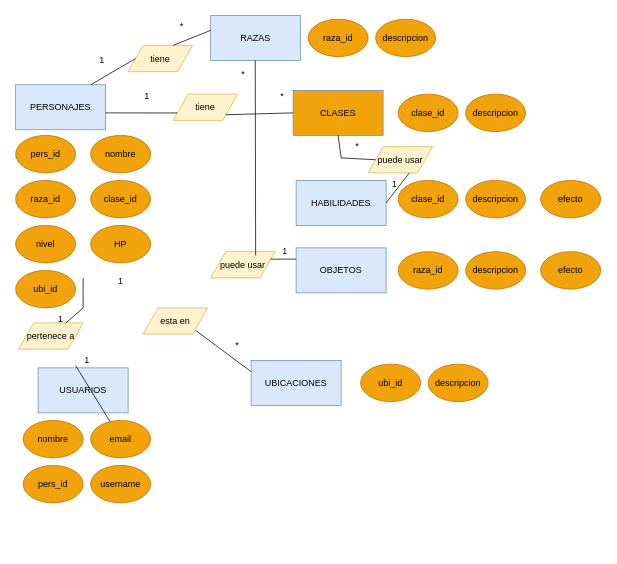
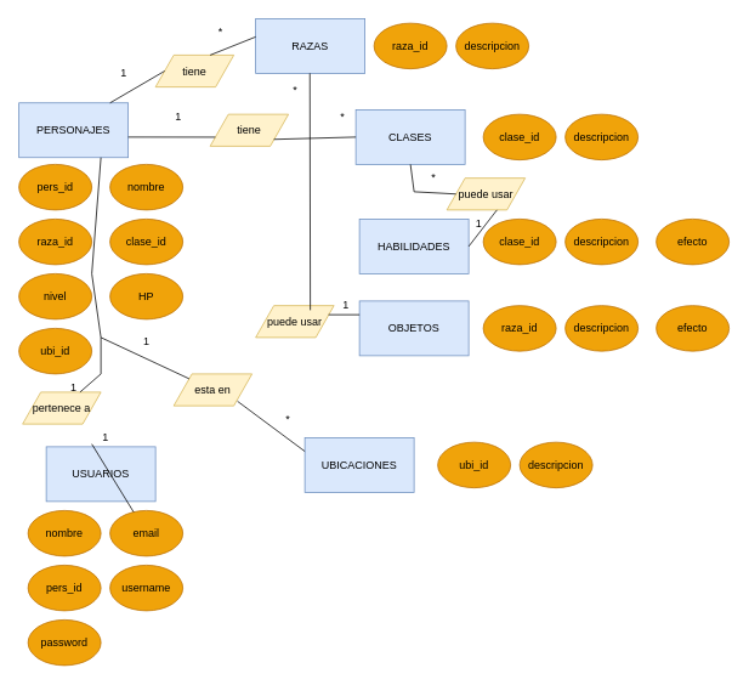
  <mxCell id="0" />
  <mxCell id="1" parent="0" />
  <mxCell id="2" value="USUARIOS" style="rounded=0;whiteSpace=wrap;html=1;fillColor=#dae8fc;strokeColor=#6c8ebf;" vertex="1" parent="1"><mxGeometry x="50" y="490" width="120" height="60" as="geometry" /></mxCell>
  <mxCell id="3" value="PERSONAJES" style="rounded=0;whiteSpace=wrap;html=1;fillColor=#dae8fc;strokeColor=#6c8ebf;" vertex="1" parent="1"><mxGeometry x="20" y="112.5" width="120" height="60" as="geometry" /></mxCell>
  <mxCell id="4" value="HABILIDADES" style="rounded=0;whiteSpace=wrap;html=1;fillColor=#dae8fc;strokeColor=#6c8ebf;" vertex="1" parent="1"><mxGeometry x="394" y="240" width="120" height="60" as="geometry" /></mxCell>
  <mxCell id="5" value="RAZAS" style="rounded=0;whiteSpace=wrap;html=1;fillColor=#dae8fc;strokeColor=#6c8ebf;" vertex="1" parent="1"><mxGeometry x="280" y="20" width="120" height="60" as="geometry" /></mxCell>
- <mxCell id="6" value="CLASES" style="rounded=0;whiteSpace=wrap;html=1;fillColor=#f0a30a;strokeColor=#6c8ebf;" vertex="1" parent="1"><mxGeometry x="390" y="120" width="120" height="60" as="geometry" /></mxCell>
+ <mxCell id="6" value="CLASES" style="rounded=0;whiteSpace=wrap;html=1;fillColor=#dae8fc;strokeColor=#6c8ebf;" vertex="1" parent="1"><mxGeometry x="390" y="120" width="120" height="60" as="geometry" /></mxCell>
  <mxCell id="7" value="UBICACIONES" style="rounded=0;whiteSpace=wrap;html=1;fillColor=#dae8fc;strokeColor=#6c8ebf;" vertex="1" parent="1"><mxGeometry x="334" y="480" width="120" height="60" as="geometry" /></mxCell>
  <mxCell id="8" value="pers_id" style="ellipse;whiteSpace=wrap;html=1;fillColor=#f0a30a;fontColor=#000000;strokeColor=#BD7000;" vertex="1" parent="1"><mxGeometry x="20" y="180" width="80" height="50" as="geometry" /></mxCell>
  <mxCell id="9" value="nombre" style="ellipse;whiteSpace=wrap;html=1;fillColor=#f0a30a;fontColor=#000000;strokeColor=#BD7000;" vertex="1" parent="1"><mxGeometry x="120" y="180" width="80" height="50" as="geometry" /></mxCell>
  <mxCell id="10" value="raza_id" style="ellipse;whiteSpace=wrap;html=1;fillColor=#f0a30a;fontColor=#000000;strokeColor=#BD7000;" vertex="1" parent="1"><mxGeometry x="20" y="240" width="80" height="50" as="geometry" /></mxCell>
  <mxCell id="11" value="clase_id" style="ellipse;whiteSpace=wrap;html=1;fillColor=#f0a30a;fontColor=#000000;strokeColor=#BD7000;" vertex="1" parent="1"><mxGeometry x="120" y="240" width="80" height="50" as="geometry" /></mxCell>
  <mxCell id="12" value="nivel" style="ellipse;whiteSpace=wrap;html=1;fillColor=#f0a30a;fontColor=#000000;strokeColor=#BD7000;" vertex="1" parent="1"><mxGeometry x="20" y="300" width="80" height="50" as="geometry" /></mxCell>
  <mxCell id="13" value="HP" style="ellipse;whiteSpace=wrap;html=1;fillColor=#f0a30a;fontColor=#000000;strokeColor=#BD7000;" vertex="1" parent="1"><mxGeometry x="120" y="300" width="80" height="50" as="geometry" /></mxCell>
  <mxCell id="14" value="raza_id" style="ellipse;whiteSpace=wrap;html=1;fillColor=#f0a30a;strokeColor=#BD7000;fontColor=#000000;" vertex="1" parent="1"><mxGeometry x="410" y="25" width="80" height="50" as="geometry" /></mxCell>
  <mxCell id="15" value="descripcion" style="ellipse;whiteSpace=wrap;html=1;fillColor=#f0a30a;fontColor=#000000;strokeColor=#BD7000;" vertex="1" parent="1"><mxGeometry x="500" y="25" width="80" height="50" as="geometry" /></mxCell>
  <mxCell id="16" value="descripcion" style="ellipse;whiteSpace=wrap;html=1;fillColor=#f0a30a;fontColor=#000000;strokeColor=#BD7000;" vertex="1" parent="1"><mxGeometry x="620" y="125" width="80" height="50" as="geometry" /></mxCell>
  <mxCell id="17" value="clase_id" style="ellipse;whiteSpace=wrap;html=1;fillColor=#f0a30a;fontColor=#000000;strokeColor=#BD7000;" vertex="1" parent="1"><mxGeometry x="530" y="125" width="80" height="50" as="geometry" /></mxCell>
  <mxCell id="18" value="ubi_id" style="ellipse;whiteSpace=wrap;html=1;fillColor=#f0a30a;fontColor=#000000;strokeColor=#BD7000;" vertex="1" parent="1"><mxGeometry x="20" y="360" width="80" height="50" as="geometry" /></mxCell>
  <mxCell id="19" value="nombre" style="ellipse;whiteSpace=wrap;html=1;fillColor=#f0a30a;fontColor=#000000;strokeColor=#BD7000;" vertex="1" parent="1"><mxGeometry x="30" y="560" width="80" height="50" as="geometry" /></mxCell>
  <mxCell id="20" value="email" style="ellipse;whiteSpace=wrap;html=1;fillColor=#f0a30a;fontColor=#000000;strokeColor=#BD7000;" vertex="1" parent="1"><mxGeometry x="120" y="560" width="80" height="50" as="geometry" /></mxCell>
  <mxCell id="21" value="pers_id" style="ellipse;whiteSpace=wrap;html=1;fillColor=#f0a30a;fontColor=#000000;strokeColor=#BD7000;" vertex="1" parent="1"><mxGeometry x="30" y="620" width="80" height="50" as="geometry" /></mxCell>
  <mxCell id="22" value="username" style="ellipse;whiteSpace=wrap;html=1;fillColor=#f0a30a;fontColor=#000000;strokeColor=#BD7000;" vertex="1" parent="1"><mxGeometry x="120" y="620" width="80" height="50" as="geometry" /></mxCell>
+ <mxCell id="23" value="&lt;div&gt;password&lt;/div&gt;" style="ellipse;whiteSpace=wrap;html=1;fillColor=#f0a30a;fontColor=#000000;strokeColor=#BD7000;" vertex="1" parent="1"><mxGeometry x="30" y="680" width="80" height="50" as="geometry" /></mxCell>
  <mxCell id="24" value="OBJETOS" style="rounded=0;whiteSpace=wrap;html=1;fillColor=#dae8fc;strokeColor=#6c8ebf;" vertex="1" parent="1"><mxGeometry x="394" y="330" width="120" height="60" as="geometry" /></mxCell>
  <mxCell id="25" value="clase_id" style="ellipse;whiteSpace=wrap;html=1;fillColor=#f0a30a;fontColor=#000000;strokeColor=#BD7000;" vertex="1" parent="1"><mxGeometry x="530" y="240" width="80" height="50" as="geometry" /></mxCell>
  <mxCell id="26" value="descripcion" style="ellipse;whiteSpace=wrap;html=1;fillColor=#f0a30a;fontColor=#000000;strokeColor=#BD7000;" vertex="1" parent="1"><mxGeometry x="620" y="240" width="80" height="50" as="geometry" /></mxCell>
  <mxCell id="27" value="&lt;div&gt;efecto&lt;/div&gt;" style="ellipse;whiteSpace=wrap;html=1;fillColor=#f0a30a;fontColor=#000000;strokeColor=#BD7000;" vertex="1" parent="1"><mxGeometry x="720" y="240" width="80" height="50" as="geometry" /></mxCell>
  <mxCell id="28" value="raza_id" style="ellipse;whiteSpace=wrap;html=1;fillColor=#f0a30a;fontColor=#000000;strokeColor=#BD7000;" vertex="1" parent="1"><mxGeometry x="530" y="335" width="80" height="50" as="geometry" /></mxCell>
  <mxCell id="29" value="descripcion" style="ellipse;whiteSpace=wrap;html=1;fillColor=#f0a30a;fontColor=#000000;strokeColor=#BD7000;" vertex="1" parent="1"><mxGeometry x="620" y="335" width="80" height="50" as="geometry" /></mxCell>
  <mxCell id="30" value="&lt;div&gt;efecto&lt;/div&gt;" style="ellipse;whiteSpace=wrap;html=1;fillColor=#f0a30a;fontColor=#000000;strokeColor=#BD7000;" vertex="1" parent="1"><mxGeometry x="720" y="335" width="80" height="50" as="geometry" /></mxCell>
  <mxCell id="31" value="ubi_id" style="ellipse;whiteSpace=wrap;html=1;fillColor=#f0a30a;fontColor=#000000;strokeColor=#BD7000;" vertex="1" parent="1"><mxGeometry x="480" y="485" width="80" height="50" as="geometry" /></mxCell>
  <mxCell id="32" value="descripcion" style="ellipse;whiteSpace=wrap;html=1;fillColor=#f0a30a;fontColor=#000000;strokeColor=#BD7000;" vertex="1" parent="1"><mxGeometry x="570" y="485" width="80" height="50" as="geometry" /></mxCell>
  <mxCell id="33" value="tiene" style="shape=parallelogram;perimeter=parallelogramPerimeter;whiteSpace=wrap;html=1;fixedSize=1;fillColor=#fff2cc;strokeColor=#d6b656;" vertex="1" parent="1"><mxGeometry x="170" y="60" width="86" height="35" as="geometry" /></mxCell>
  <mxCell id="34" value="tiene" style="shape=parallelogram;perimeter=parallelogramPerimeter;whiteSpace=wrap;html=1;fixedSize=1;fillColor=#fff2cc;strokeColor=#d6b656;" vertex="1" parent="1"><mxGeometry x="230" y="125" width="86" height="35" as="geometry" /></mxCell>
  <mxCell id="35" value="puede usar" style="shape=parallelogram;perimeter=parallelogramPerimeter;whiteSpace=wrap;html=1;fixedSize=1;fillColor=#fff2cc;strokeColor=#d6b656;" vertex="1" parent="1"><mxGeometry x="280" y="335" width="86" height="35" as="geometry" /></mxCell>
  <mxCell id="36" value="puede usar" style="shape=parallelogram;perimeter=parallelogramPerimeter;whiteSpace=wrap;html=1;fixedSize=1;fillColor=#fff2cc;strokeColor=#d6b656;" vertex="1" parent="1"><mxGeometry x="490" y="195" width="86" height="35" as="geometry" /></mxCell>
  <mxCell id="37" value="esta en " style="shape=parallelogram;perimeter=parallelogramPerimeter;whiteSpace=wrap;html=1;fixedSize=1;fillColor=#fff2cc;strokeColor=#d6b656;" vertex="1" parent="1"><mxGeometry x="190" y="410" width="86" height="35" as="geometry" /></mxCell>
  <mxCell id="38" value="pertenece a" style="shape=parallelogram;perimeter=parallelogramPerimeter;whiteSpace=wrap;html=1;fixedSize=1;fillColor=#fff2cc;strokeColor=#d6b656;" vertex="1" parent="1"><mxGeometry x="24" y="430" width="86" height="35" as="geometry" /></mxCell>
  <mxCell id="39" value="" style="endArrow=none;html=1;rounded=0;" edge="1" parent="1"><mxGeometry width="50" height="50" relative="1" as="geometry"><mxPoint x="120" y="112.5" as="sourcePoint" /><mxPoint x="180" y="77.5" as="targetPoint" /><Array as="points" /></mxGeometry></mxCell>
  <mxCell id="40" value="" style="endArrow=none;html=1;rounded=0;entryX=0;entryY=0.333;entryDx=0;entryDy=0;entryPerimeter=0;" edge="1" parent="1" target="5"><mxGeometry width="50" height="50" relative="1" as="geometry"><mxPoint x="230" y="60" as="sourcePoint" /><mxPoint x="290" y="25" as="targetPoint" /><Array as="points" /></mxGeometry></mxCell>
  <mxCell id="41" value="" style="endArrow=none;html=1;rounded=0;entryX=0;entryY=0.75;entryDx=0;entryDy=0;" edge="1" parent="1" target="34"><mxGeometry width="50" height="50" relative="1" as="geometry"><mxPoint x="140" y="150" as="sourcePoint" /><mxPoint x="190" y="100" as="targetPoint" /></mxGeometry></mxCell>
  <mxCell id="42" value="" style="endArrow=none;html=1;rounded=0;" edge="1" parent="1"><mxGeometry width="50" height="50" relative="1" as="geometry"><mxPoint x="340" y="340" as="sourcePoint" /><mxPoint x="339.5" y="80" as="targetPoint" /></mxGeometry></mxCell>
  <mxCell id="43" value="" style="endArrow=none;html=1;rounded=0;entryX=0;entryY=0.25;entryDx=0;entryDy=0;" edge="1" parent="1" target="24"><mxGeometry width="50" height="50" relative="1" as="geometry"><mxPoint x="360" y="345" as="sourcePoint" /><mxPoint x="410" y="295" as="targetPoint" /></mxGeometry></mxCell>
+ <mxCell id="44" value="" style="endArrow=none;html=1;rounded=0;entryX=0.75;entryY=1;entryDx=0;entryDy=0;" edge="1" parent="1" source="37" target="3"><mxGeometry width="50" height="50" relative="1" as="geometry"><mxPoint x="140" y="420" as="sourcePoint" /><mxPoint x="170" y="385" as="targetPoint" /><Array as="points"><mxPoint x="110" y="370" /><mxPoint x="100" y="300" /></Array></mxGeometry></mxCell>
  <mxCell id="45" value="" style="endArrow=none;html=1;rounded=0;entryX=0;entryY=0.25;entryDx=0;entryDy=0;" edge="1" parent="1" target="7"><mxGeometry width="50" height="50" relative="1" as="geometry"><mxPoint x="260" y="440" as="sourcePoint" /><mxPoint x="306" y="385" as="targetPoint" /></mxGeometry></mxCell>
  <mxCell id="46" value="" style="endArrow=none;html=1;rounded=0;" edge="1" parent="1" source="38"><mxGeometry width="50" height="50" relative="1" as="geometry"><mxPoint x="60" y="420" as="sourcePoint" /><mxPoint x="110" y="370" as="targetPoint" /><Array as="points"><mxPoint x="110" y="410" /></Array></mxGeometry></mxCell>
  <mxCell id="47" value="" style="endArrow=none;html=1;rounded=0;exitX=0.417;exitY=-0.05;exitDx=0;exitDy=0;exitPerimeter=0;" edge="1" parent="1" source="2" target="20"><mxGeometry width="50" height="50" relative="1" as="geometry"><mxPoint x="100" y="470" as="sourcePoint" /><mxPoint x="135" y="435" as="targetPoint" /></mxGeometry></mxCell>
  <mxCell id="48" value="1" style="text;html=1;align=center;verticalAlign=middle;resizable=0;points=[];autosize=1;strokeColor=none;fillColor=none;" vertex="1" parent="1"><mxGeometry x="120" y="65" width="30" height="30" as="geometry" /></mxCell>
  <mxCell id="49" value="*" style="text;html=1;align=center;verticalAlign=middle;resizable=0;points=[];autosize=1;strokeColor=none;fillColor=none;" vertex="1" parent="1"><mxGeometry x="226" y="20" width="30" height="30" as="geometry" /></mxCell>
  <mxCell id="50" value="1" style="text;html=1;align=center;verticalAlign=middle;resizable=0;points=[];autosize=1;strokeColor=none;fillColor=none;" vertex="1" parent="1"><mxGeometry x="180" y="112.5" width="30" height="30" as="geometry" /></mxCell>
  <mxCell id="51" value="*" style="text;html=1;align=center;verticalAlign=middle;resizable=0;points=[];autosize=1;strokeColor=none;fillColor=none;" vertex="1" parent="1"><mxGeometry x="360" y="112.5" width="30" height="30" as="geometry" /></mxCell>
  <mxCell id="52" value="*" style="text;html=1;align=center;verticalAlign=middle;resizable=0;points=[];autosize=1;strokeColor=none;fillColor=none;" vertex="1" parent="1"><mxGeometry x="308" y="82.5" width="30" height="30" as="geometry" /></mxCell>
  <mxCell id="53" value="1" style="text;html=1;align=center;verticalAlign=middle;resizable=0;points=[];autosize=1;strokeColor=none;fillColor=none;" vertex="1" parent="1"><mxGeometry x="364" y="320" width="30" height="30" as="geometry" /></mxCell>
  <mxCell id="54" value="1" style="text;html=1;align=center;verticalAlign=middle;resizable=0;points=[];autosize=1;strokeColor=none;fillColor=none;" vertex="1" parent="1"><mxGeometry x="145" y="360" width="30" height="30" as="geometry" /></mxCell>
  <mxCell id="55" value="*" style="text;html=1;align=center;verticalAlign=middle;resizable=0;points=[];autosize=1;strokeColor=none;fillColor=none;" vertex="1" parent="1"><mxGeometry x="300" y="445" width="30" height="30" as="geometry" /></mxCell>
  <mxCell id="56" value="1" style="text;html=1;align=center;verticalAlign=middle;resizable=0;points=[];autosize=1;" vertex="1" parent="1"><mxGeometry x="65" y="410" width="30" height="30" as="geometry" /></mxCell>
  <mxCell id="57" value="1" style="text;html=1;align=center;verticalAlign=middle;resizable=0;points=[];autosize=1;strokeColor=none;fillColor=none;" vertex="1" parent="1"><mxGeometry x="100" y="465" width="30" height="30" as="geometry" /></mxCell>
  <mxCell id="58" value="" style="endArrow=none;html=1;rounded=0;exitX=0;exitY=0.5;exitDx=0;exitDy=0;entryX=0.5;entryY=1;entryDx=0;entryDy=0;" edge="1" parent="1" source="36" target="6"><mxGeometry width="50" height="50" relative="1" as="geometry"><mxPoint x="430" y="230" as="sourcePoint" /><mxPoint x="454" y="195" as="targetPoint" /><Array as="points"><mxPoint x="454" y="210" /></Array></mxGeometry></mxCell>
  <mxCell id="59" value="" style="endArrow=none;html=1;rounded=0;exitX=1;exitY=0.5;exitDx=0;exitDy=0;" edge="1" parent="1" source="4"><mxGeometry width="50" height="50" relative="1" as="geometry"><mxPoint x="495" y="280" as="sourcePoint" /><mxPoint x="545" y="230" as="targetPoint" /></mxGeometry></mxCell>
  <mxCell id="60" value="*" style="text;html=1;align=center;verticalAlign=middle;resizable=0;points=[];autosize=1;strokeColor=none;fillColor=none;" vertex="1" parent="1"><mxGeometry x="460" y="180" width="30" height="30" as="geometry" /></mxCell>
  <mxCell id="61" value="1" style="text;html=1;align=center;verticalAlign=middle;resizable=0;points=[];autosize=1;strokeColor=none;fillColor=none;" vertex="1" parent="1"><mxGeometry x="510" y="230" width="30" height="30" as="geometry" /></mxCell>
  <mxCell id="62" value="" style="endArrow=none;html=1;rounded=0;entryX=0;entryY=0.5;entryDx=0;entryDy=0;" edge="1" parent="1" target="6"><mxGeometry width="50" height="50" relative="1" as="geometry"><mxPoint x="300" y="152.5" as="sourcePoint" /><mxPoint x="350" y="102.5" as="targetPoint" /></mxGeometry></mxCell>
